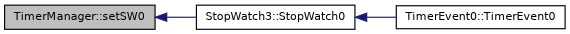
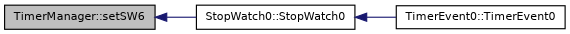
  digraph {
    rankdir=LR
    node [color=black fillcolor=white fontname=Helvetica fontsize=10 shape=record style=filled]
    edge [color=midnightblue dir=back fontname=Helvetica fontsize=10 labelfontname=Helvetica labelfontsize=10 style=solid]
-   n1 [fillcolor=grey75 fontcolor=black height=0.2 label="TimerManager::setSW0" width=0.4]
-   n2 [height=0.2 label="StopWatch3::StopWatch0" width=0.4]
+   n1 [fillcolor=grey75 fontcolor=black height=0.2 label="TimerManager::setSW6" width=0.4]
+   n2 [height=0.2 label="StopWatch0::StopWatch0" width=0.4]
    n3 [height=0.2 label="TimerEvent0::TimerEvent0" width=0.4]
    n1 -> n2
    n2 -> n3
  }
